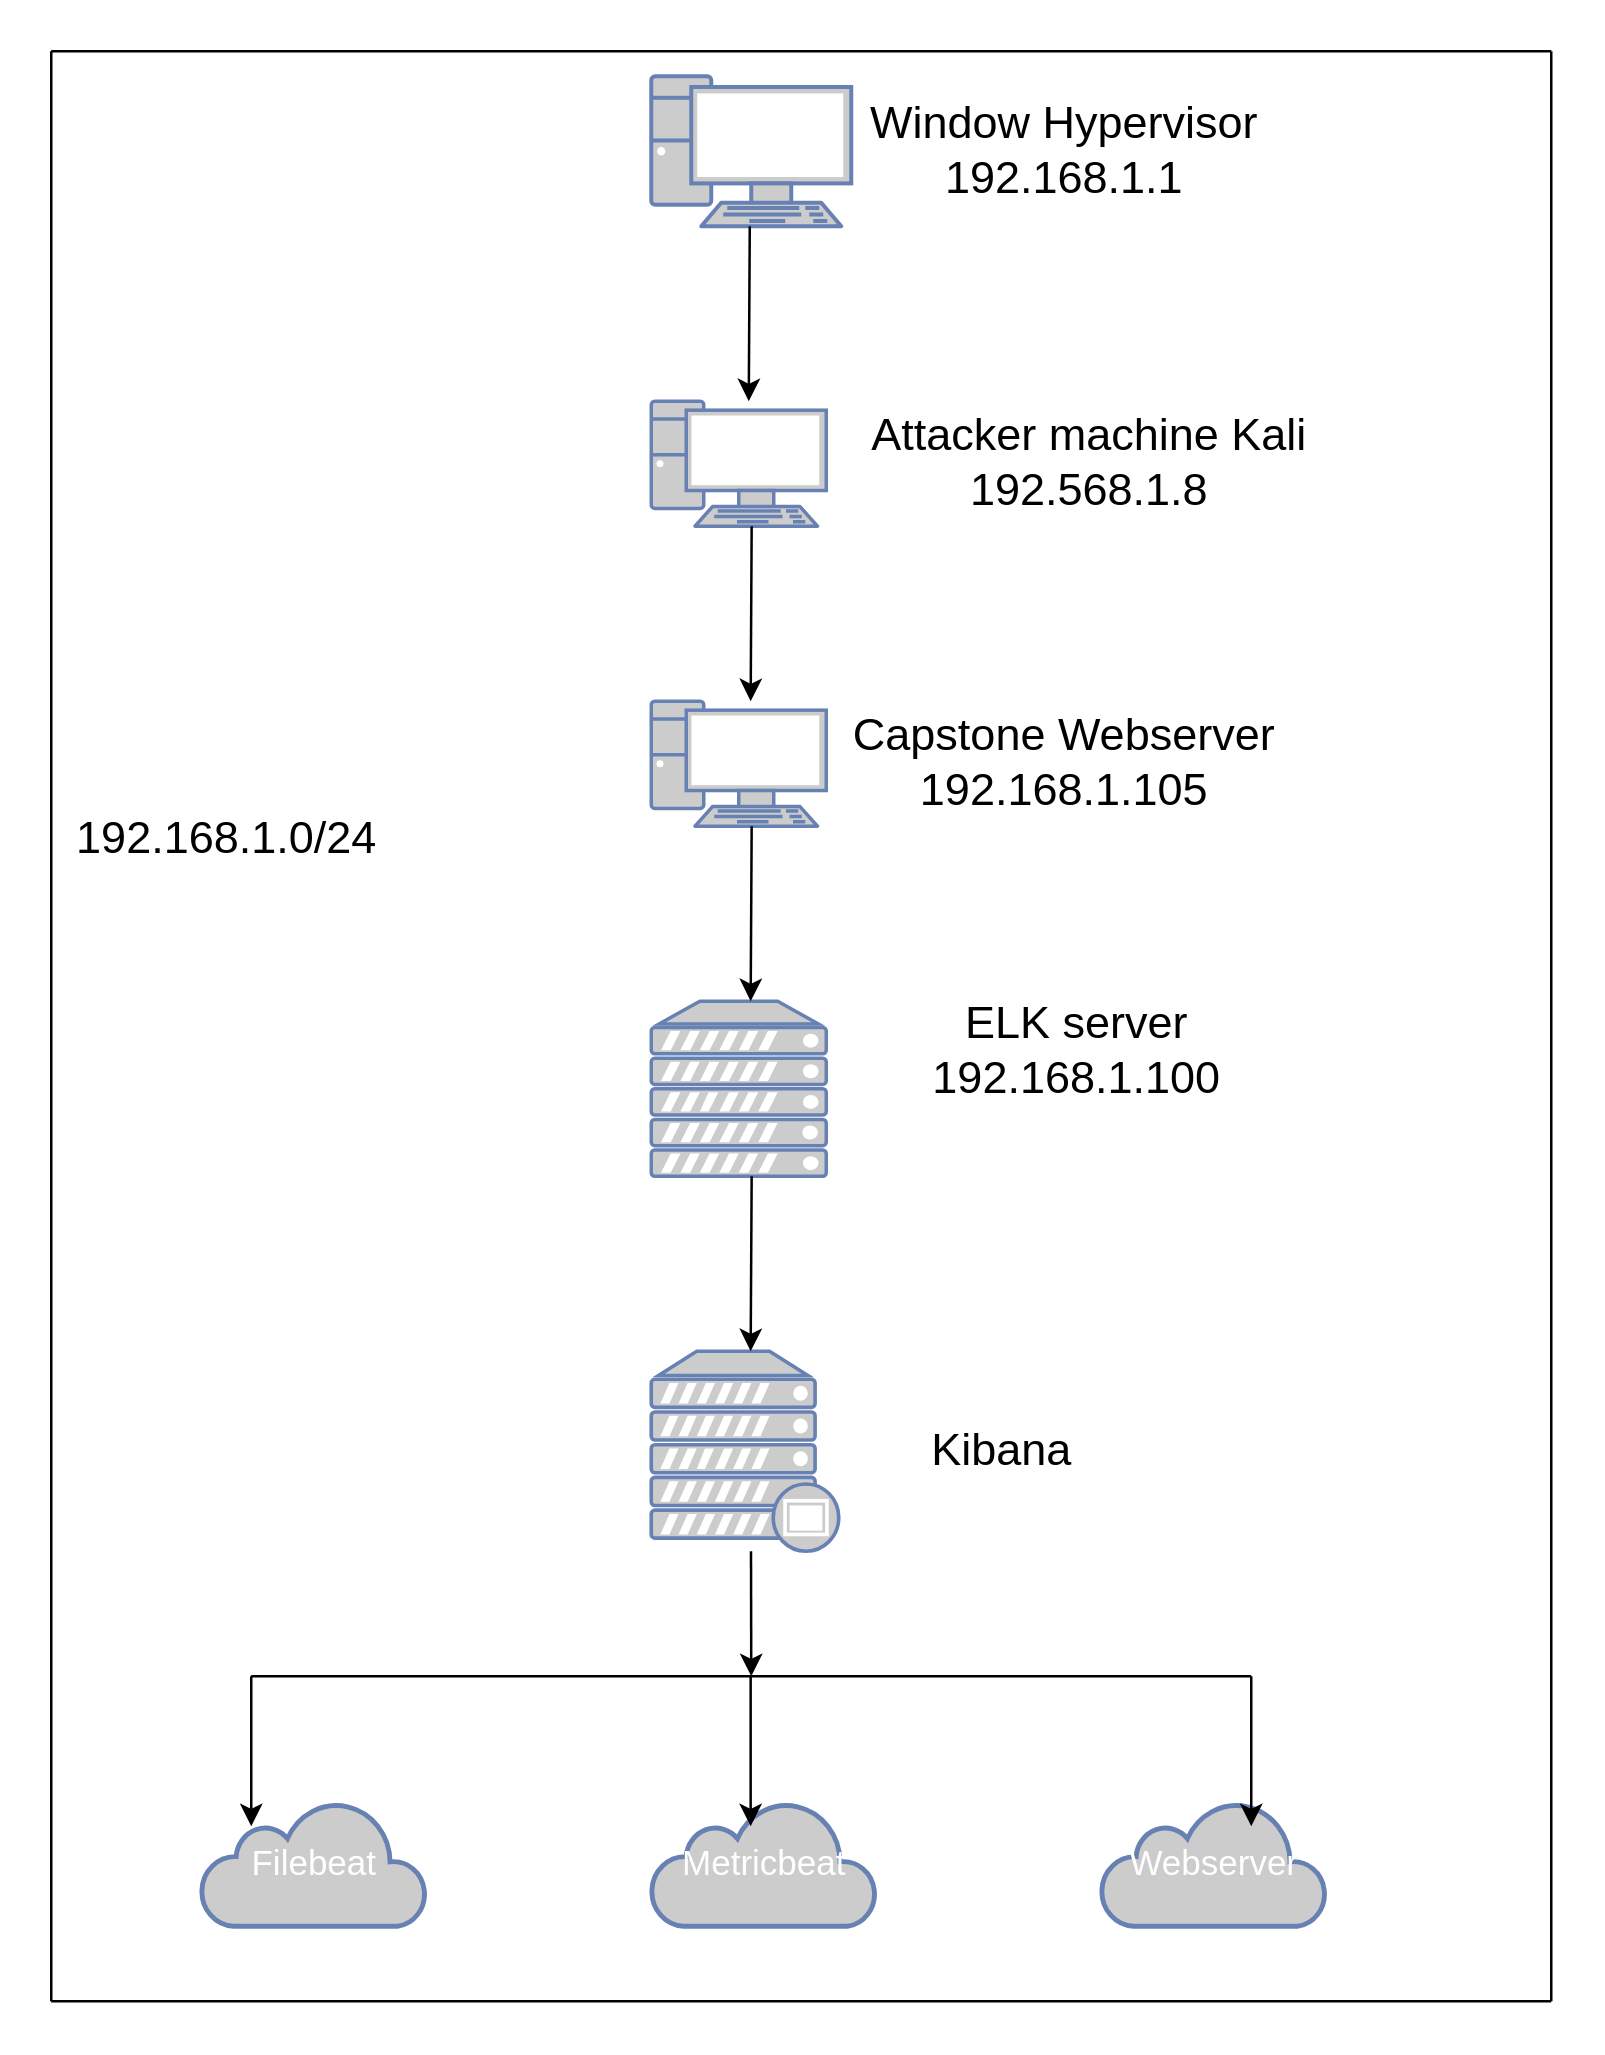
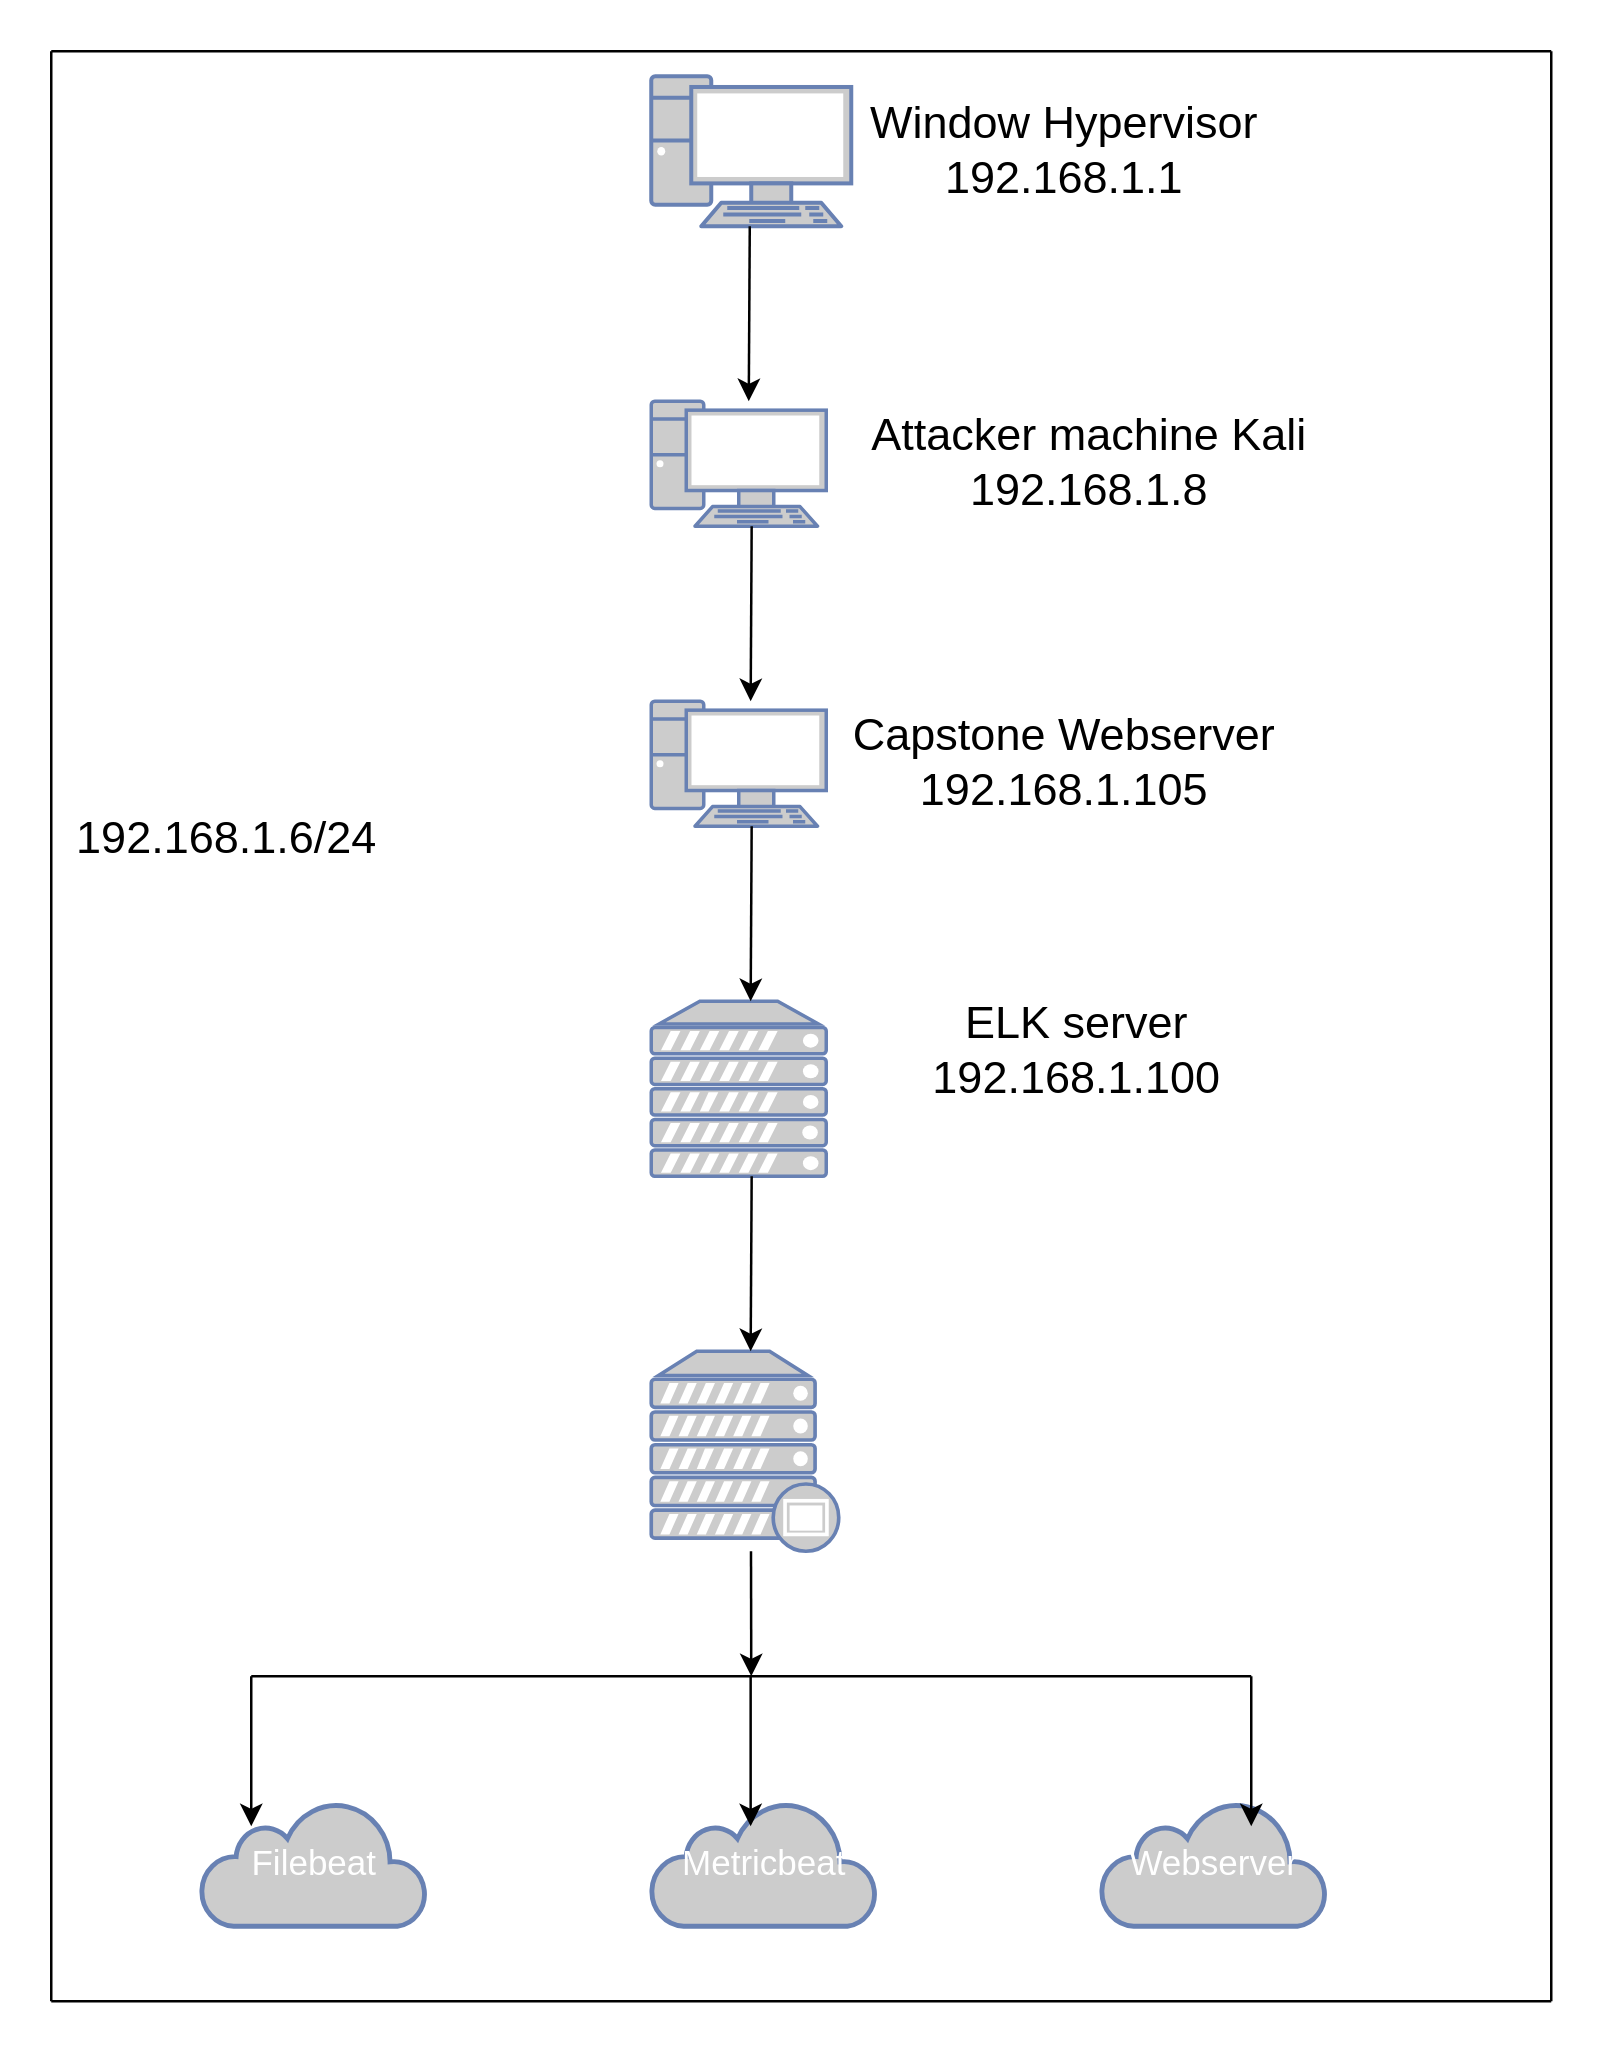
  <mxCell id="0" />
  <mxCell id="1" parent="0" />
  <mxCell id="2" value="" style="fontColor=#0066CC;verticalAlign=top;verticalLabelPosition=bottom;labelPosition=center;align=center;html=1;outlineConnect=0;fillColor=#CCCCCC;strokeColor=#6881B3;gradientColor=none;gradientDirection=north;strokeWidth=2;shape=mxgraph.networks.pc;" vertex="1" parent="1"><mxGeometry x="260" y="30" width="80" height="60" as="geometry" /></mxCell>
  <mxCell id="3" value="&lt;font style=&quot;font-size: 18px&quot;&gt;Window Hypervisor&lt;br&gt;192.168.1.1&lt;/font&gt;" style="text;html=1;align=center;verticalAlign=middle;resizable=0;points=[];autosize=1;" vertex="1" parent="1"><mxGeometry x="340" y="40" width="170" height="40" as="geometry" /></mxCell>
  <mxCell id="4" value="" style="fontColor=#0066CC;verticalAlign=top;verticalLabelPosition=bottom;labelPosition=center;align=center;html=1;outlineConnect=0;fillColor=#CCCCCC;strokeColor=#6881B3;gradientColor=none;gradientDirection=north;strokeWidth=2;shape=mxgraph.networks.pc;" vertex="1" parent="1"><mxGeometry x="260" y="160" width="70" height="50" as="geometry" /></mxCell>
- <mxCell id="5" value="&lt;font style=&quot;font-size: 18px&quot;&gt;Attacker machine Kali&lt;br&gt;192.568.1.8&lt;/font&gt;" style="text;html=1;align=center;verticalAlign=middle;resizable=0;points=[];autosize=1;" vertex="1" parent="1"><mxGeometry x="340" y="165" width="190" height="40" as="geometry" /></mxCell>
+ <mxCell id="5" value="&lt;font style=&quot;font-size: 18px&quot;&gt;Attacker machine Kali&lt;br&gt;192.168.1.8&lt;/font&gt;" style="text;html=1;align=center;verticalAlign=middle;resizable=0;points=[];autosize=1;" vertex="1" parent="1"><mxGeometry x="340" y="165" width="190" height="40" as="geometry" /></mxCell>
  <mxCell id="6" value="" style="fontColor=#0066CC;verticalAlign=top;verticalLabelPosition=bottom;labelPosition=center;align=center;html=1;outlineConnect=0;fillColor=#CCCCCC;strokeColor=#6881B3;gradientColor=none;gradientDirection=north;strokeWidth=2;shape=mxgraph.networks.pc;" vertex="1" parent="1"><mxGeometry x="260" y="280" width="70" height="50" as="geometry" /></mxCell>
  <mxCell id="7" value="&lt;font style=&quot;font-size: 18px&quot;&gt;Capstone Webserver&lt;br&gt;192.168.1.105&lt;/font&gt;" style="text;html=1;align=center;verticalAlign=middle;resizable=0;points=[];autosize=1;" vertex="1" parent="1"><mxGeometry x="335" y="285" width="180" height="40" as="geometry" /></mxCell>
  <mxCell id="8" value="" style="fontColor=#0066CC;verticalAlign=top;verticalLabelPosition=bottom;labelPosition=center;align=center;html=1;outlineConnect=0;fillColor=#CCCCCC;strokeColor=#6881B3;gradientColor=none;gradientDirection=north;strokeWidth=2;shape=mxgraph.networks.server;" vertex="1" parent="1"><mxGeometry x="260" y="400" width="70" height="70" as="geometry" /></mxCell>
  <mxCell id="9" value="&lt;font style=&quot;font-size: 18px&quot;&gt;ELK server&lt;br&gt;192.168.1.100&lt;/font&gt;" style="text;html=1;align=center;verticalAlign=middle;resizable=0;points=[];autosize=1;" vertex="1" parent="1"><mxGeometry x="365" y="400" width="130" height="40" as="geometry" /></mxCell>
  <mxCell id="10" value="" style="fontColor=#0066CC;verticalAlign=top;verticalLabelPosition=bottom;labelPosition=center;align=center;html=1;outlineConnect=0;fillColor=#CCCCCC;strokeColor=#6881B3;gradientColor=none;gradientDirection=north;strokeWidth=2;shape=mxgraph.networks.proxy_server;" vertex="1" parent="1"><mxGeometry x="260" y="540" width="75" height="80" as="geometry" /></mxCell>
- <mxCell id="11" value="&lt;font style=&quot;font-size: 18px&quot;&gt;Kibana&lt;/font&gt;" style="text;html=1;align=center;verticalAlign=middle;resizable=0;points=[];autosize=1;" vertex="1" parent="1"><mxGeometry x="365" y="570" width="70" height="20" as="geometry" /></mxCell>
  <mxCell id="12" value="&lt;font style=&quot;font-size: 14px&quot;&gt;Filebeat&lt;/font&gt;" style="html=1;outlineConnect=0;fillColor=#CCCCCC;strokeColor=#6881B3;gradientColor=none;gradientDirection=north;strokeWidth=2;shape=mxgraph.networks.cloud;fontColor=#ffffff;" vertex="1" parent="1"><mxGeometry x="80" y="720" width="90" height="50" as="geometry" /></mxCell>
  <mxCell id="13" value="&lt;font style=&quot;font-size: 14px&quot;&gt;Metricbeat&lt;/font&gt;" style="html=1;outlineConnect=0;fillColor=#CCCCCC;strokeColor=#6881B3;gradientColor=none;gradientDirection=north;strokeWidth=2;shape=mxgraph.networks.cloud;fontColor=#ffffff;" vertex="1" parent="1"><mxGeometry x="260" y="720" width="90" height="50" as="geometry" /></mxCell>
  <mxCell id="14" value="&lt;font style=&quot;font-size: 14px&quot;&gt;Webserver&lt;/font&gt;" style="html=1;outlineConnect=0;fillColor=#CCCCCC;strokeColor=#6881B3;gradientColor=none;gradientDirection=north;strokeWidth=2;shape=mxgraph.networks.cloud;fontColor=#ffffff;" vertex="1" parent="1"><mxGeometry x="440" y="720" width="90" height="50" as="geometry" /></mxCell>
  <mxCell id="15" value="" style="endArrow=classic;html=1;" edge="1" parent="1"><mxGeometry width="50" height="50" relative="1" as="geometry"><mxPoint x="299.41" y="90" as="sourcePoint" /><mxPoint x="299" y="160" as="targetPoint" /></mxGeometry></mxCell>
  <mxCell id="16" value="" style="endArrow=classic;html=1;" edge="1" parent="1"><mxGeometry width="50" height="50" relative="1" as="geometry"><mxPoint x="300.17" y="210" as="sourcePoint" /><mxPoint x="299.76" y="280" as="targetPoint" /></mxGeometry></mxCell>
  <mxCell id="17" value="" style="endArrow=classic;html=1;" edge="1" parent="1"><mxGeometry width="50" height="50" relative="1" as="geometry"><mxPoint x="300.17" y="330" as="sourcePoint" /><mxPoint x="299.76" y="400" as="targetPoint" /></mxGeometry></mxCell>
  <mxCell id="18" value="" style="endArrow=classic;html=1;" edge="1" parent="1"><mxGeometry width="50" height="50" relative="1" as="geometry"><mxPoint x="300.17" y="470" as="sourcePoint" /><mxPoint x="299.76" y="540" as="targetPoint" /></mxGeometry></mxCell>
  <mxCell id="19" value="" style="endArrow=none;html=1;" edge="1" parent="1"><mxGeometry width="50" height="50" relative="1" as="geometry"><mxPoint x="100" y="670" as="sourcePoint" /><mxPoint x="500" y="670" as="targetPoint" /></mxGeometry></mxCell>
  <mxCell id="20" value="" style="endArrow=classic;html=1;" edge="1" parent="1"><mxGeometry width="50" height="50" relative="1" as="geometry"><mxPoint x="299.9" y="620" as="sourcePoint" /><mxPoint x="300" y="670" as="targetPoint" /></mxGeometry></mxCell>
  <mxCell id="21" value="" style="endArrow=classic;html=1;" edge="1" parent="1"><mxGeometry width="50" height="50" relative="1" as="geometry"><mxPoint x="100" y="670" as="sourcePoint" /><mxPoint x="100" y="730" as="targetPoint" /></mxGeometry></mxCell>
  <mxCell id="22" value="" style="endArrow=classic;html=1;" edge="1" parent="1"><mxGeometry width="50" height="50" relative="1" as="geometry"><mxPoint x="299.76" y="670" as="sourcePoint" /><mxPoint x="299.76" y="730" as="targetPoint" /></mxGeometry></mxCell>
  <mxCell id="23" value="" style="endArrow=classic;html=1;" edge="1" parent="1"><mxGeometry width="50" height="50" relative="1" as="geometry"><mxPoint x="500" y="670" as="sourcePoint" /><mxPoint x="500" y="730" as="targetPoint" /></mxGeometry></mxCell>
  <mxCell id="24" value="" style="endArrow=none;html=1;" edge="1" parent="1"><mxGeometry width="50" height="50" relative="1" as="geometry"><mxPoint x="20" y="800" as="sourcePoint" /><mxPoint x="20" y="20" as="targetPoint" /></mxGeometry></mxCell>
  <mxCell id="25" value="" style="endArrow=none;html=1;" edge="1" parent="1"><mxGeometry width="50" height="50" relative="1" as="geometry"><mxPoint x="620" y="800" as="sourcePoint" /><mxPoint x="620" y="20" as="targetPoint" /></mxGeometry></mxCell>
  <mxCell id="26" value="" style="endArrow=none;html=1;" edge="1" parent="1"><mxGeometry width="50" height="50" relative="1" as="geometry"><mxPoint x="20" y="20" as="sourcePoint" /><mxPoint x="620" y="20" as="targetPoint" /></mxGeometry></mxCell>
  <mxCell id="27" value="" style="endArrow=none;html=1;" edge="1" parent="1"><mxGeometry width="50" height="50" relative="1" as="geometry"><mxPoint x="20" y="800" as="sourcePoint" /><mxPoint x="620" y="800" as="targetPoint" /></mxGeometry></mxCell>
- <mxCell id="28" value="&lt;font style=&quot;font-size: 18px&quot;&gt;192.168.1.0/24&lt;/font&gt;" style="text;html=1;align=center;verticalAlign=middle;resizable=0;points=[];autosize=1;" vertex="1" parent="1"><mxGeometry x="20" y="325" width="140" height="20" as="geometry" /></mxCell>
+ <mxCell id="28" value="&lt;font style=&quot;font-size: 18px&quot;&gt;192.168.1.6/24&lt;/font&gt;" style="text;html=1;align=center;verticalAlign=middle;resizable=0;points=[];autosize=1;" vertex="1" parent="1"><mxGeometry x="20" y="325" width="140" height="20" as="geometry" /></mxCell>
